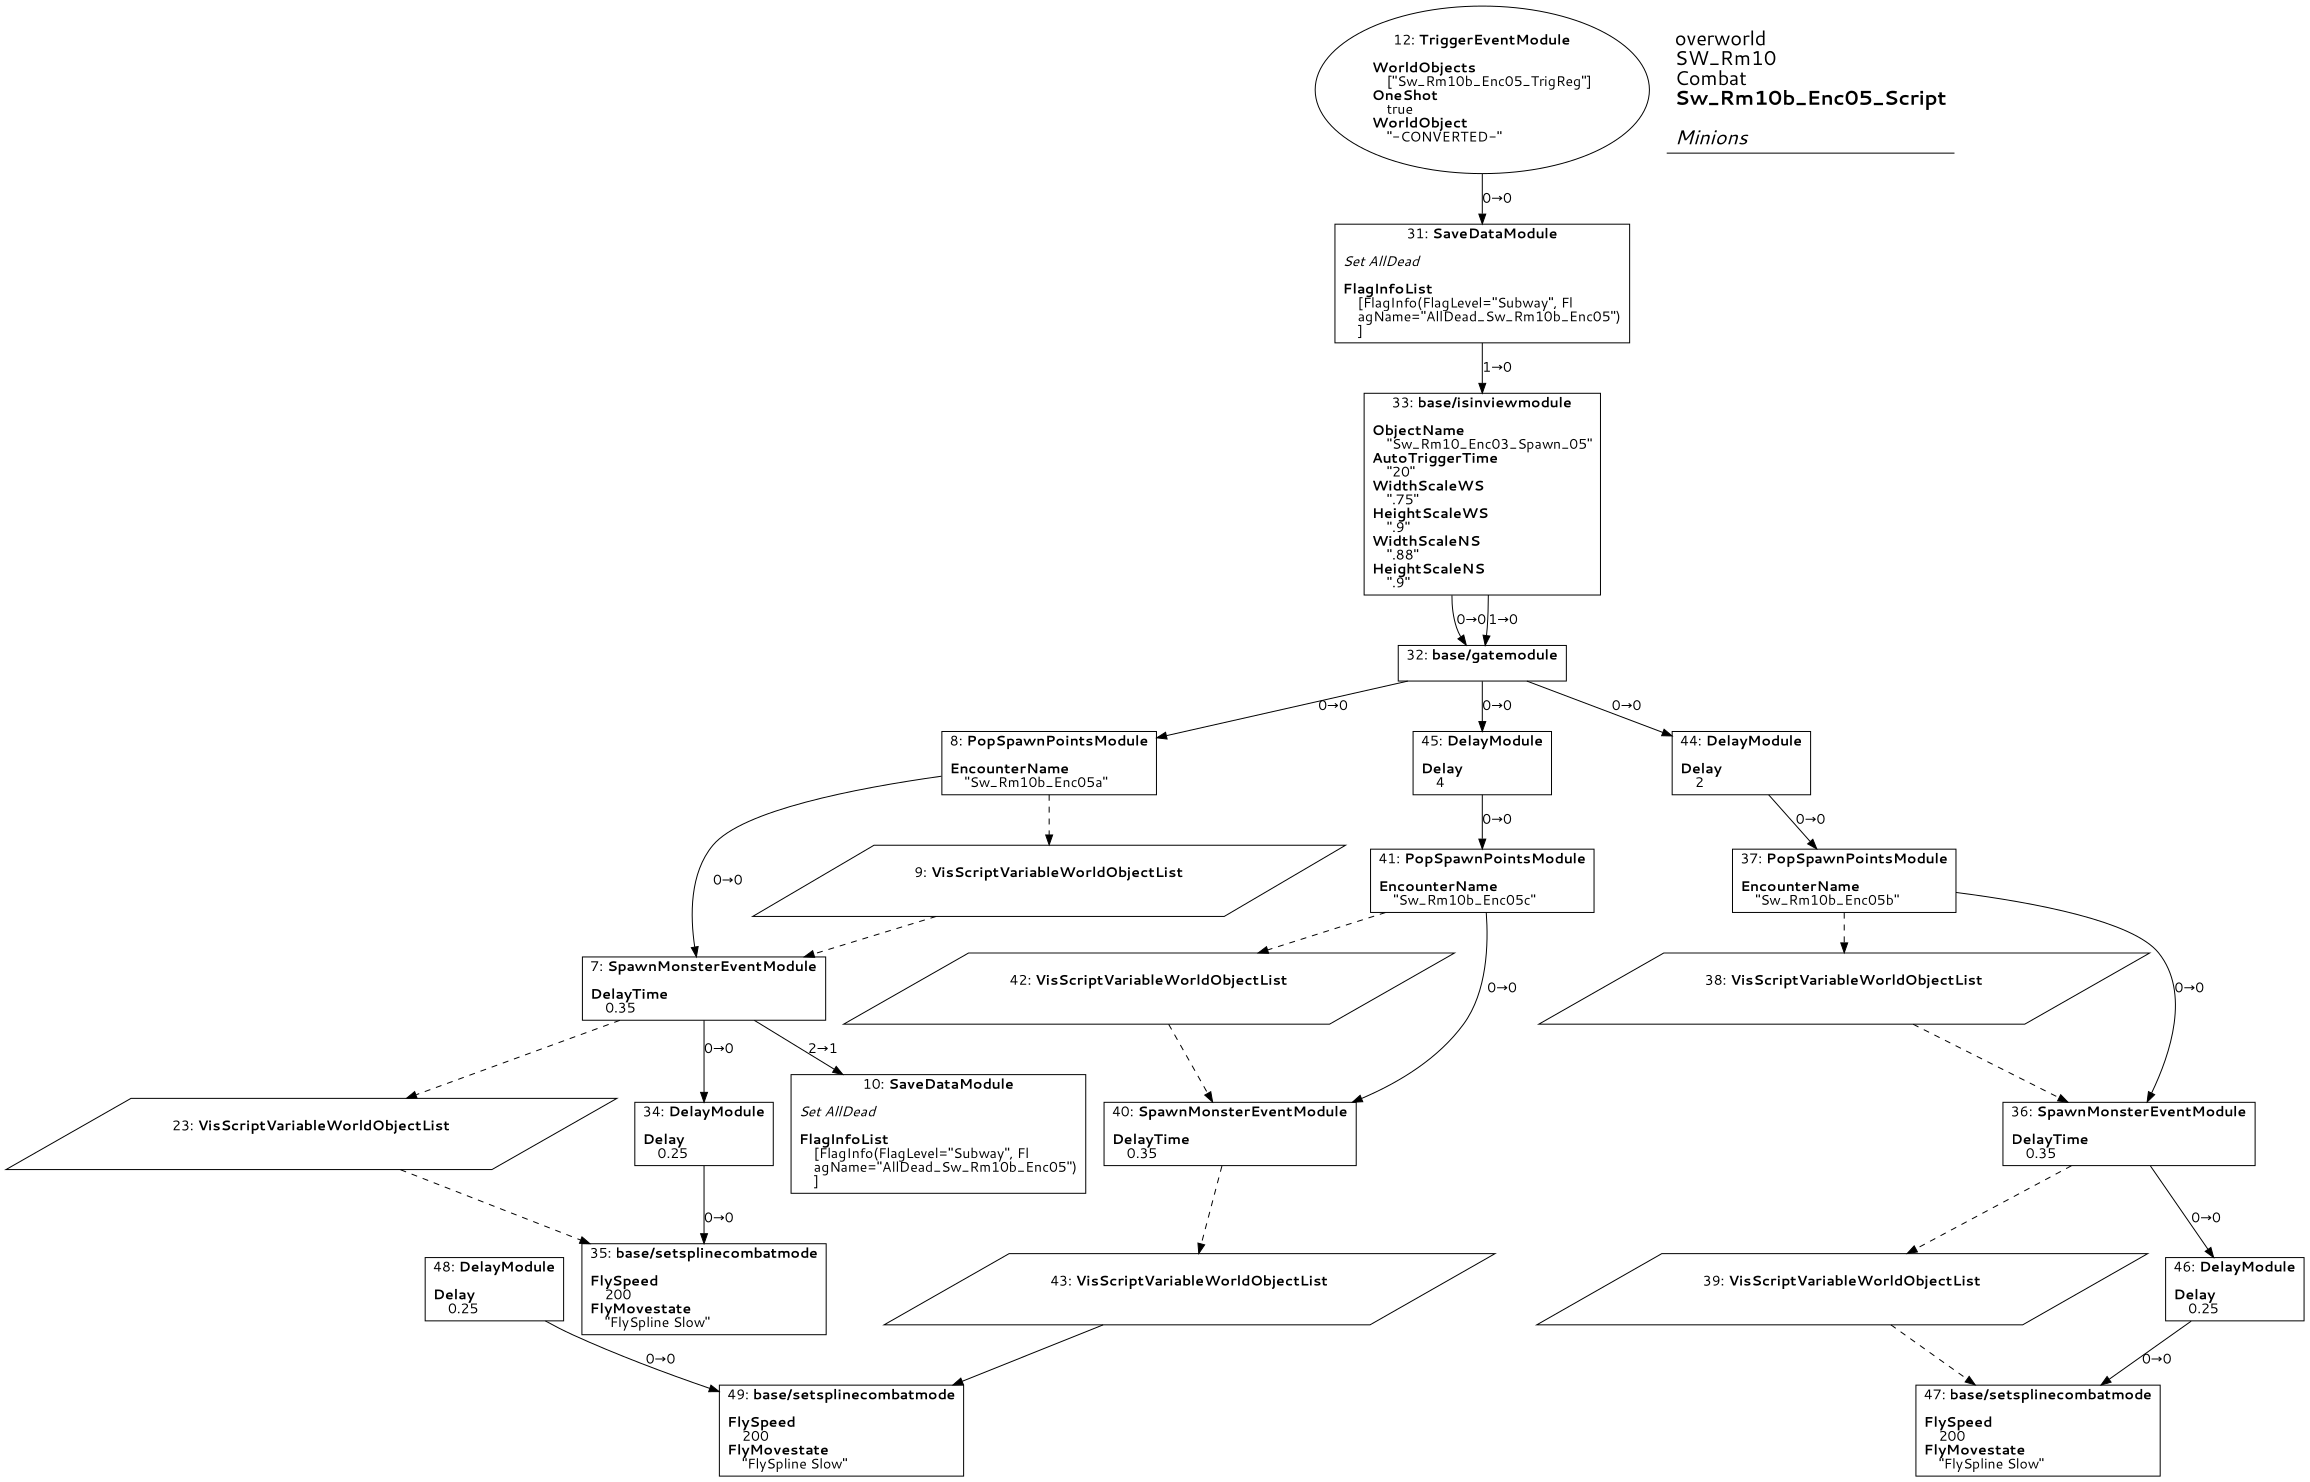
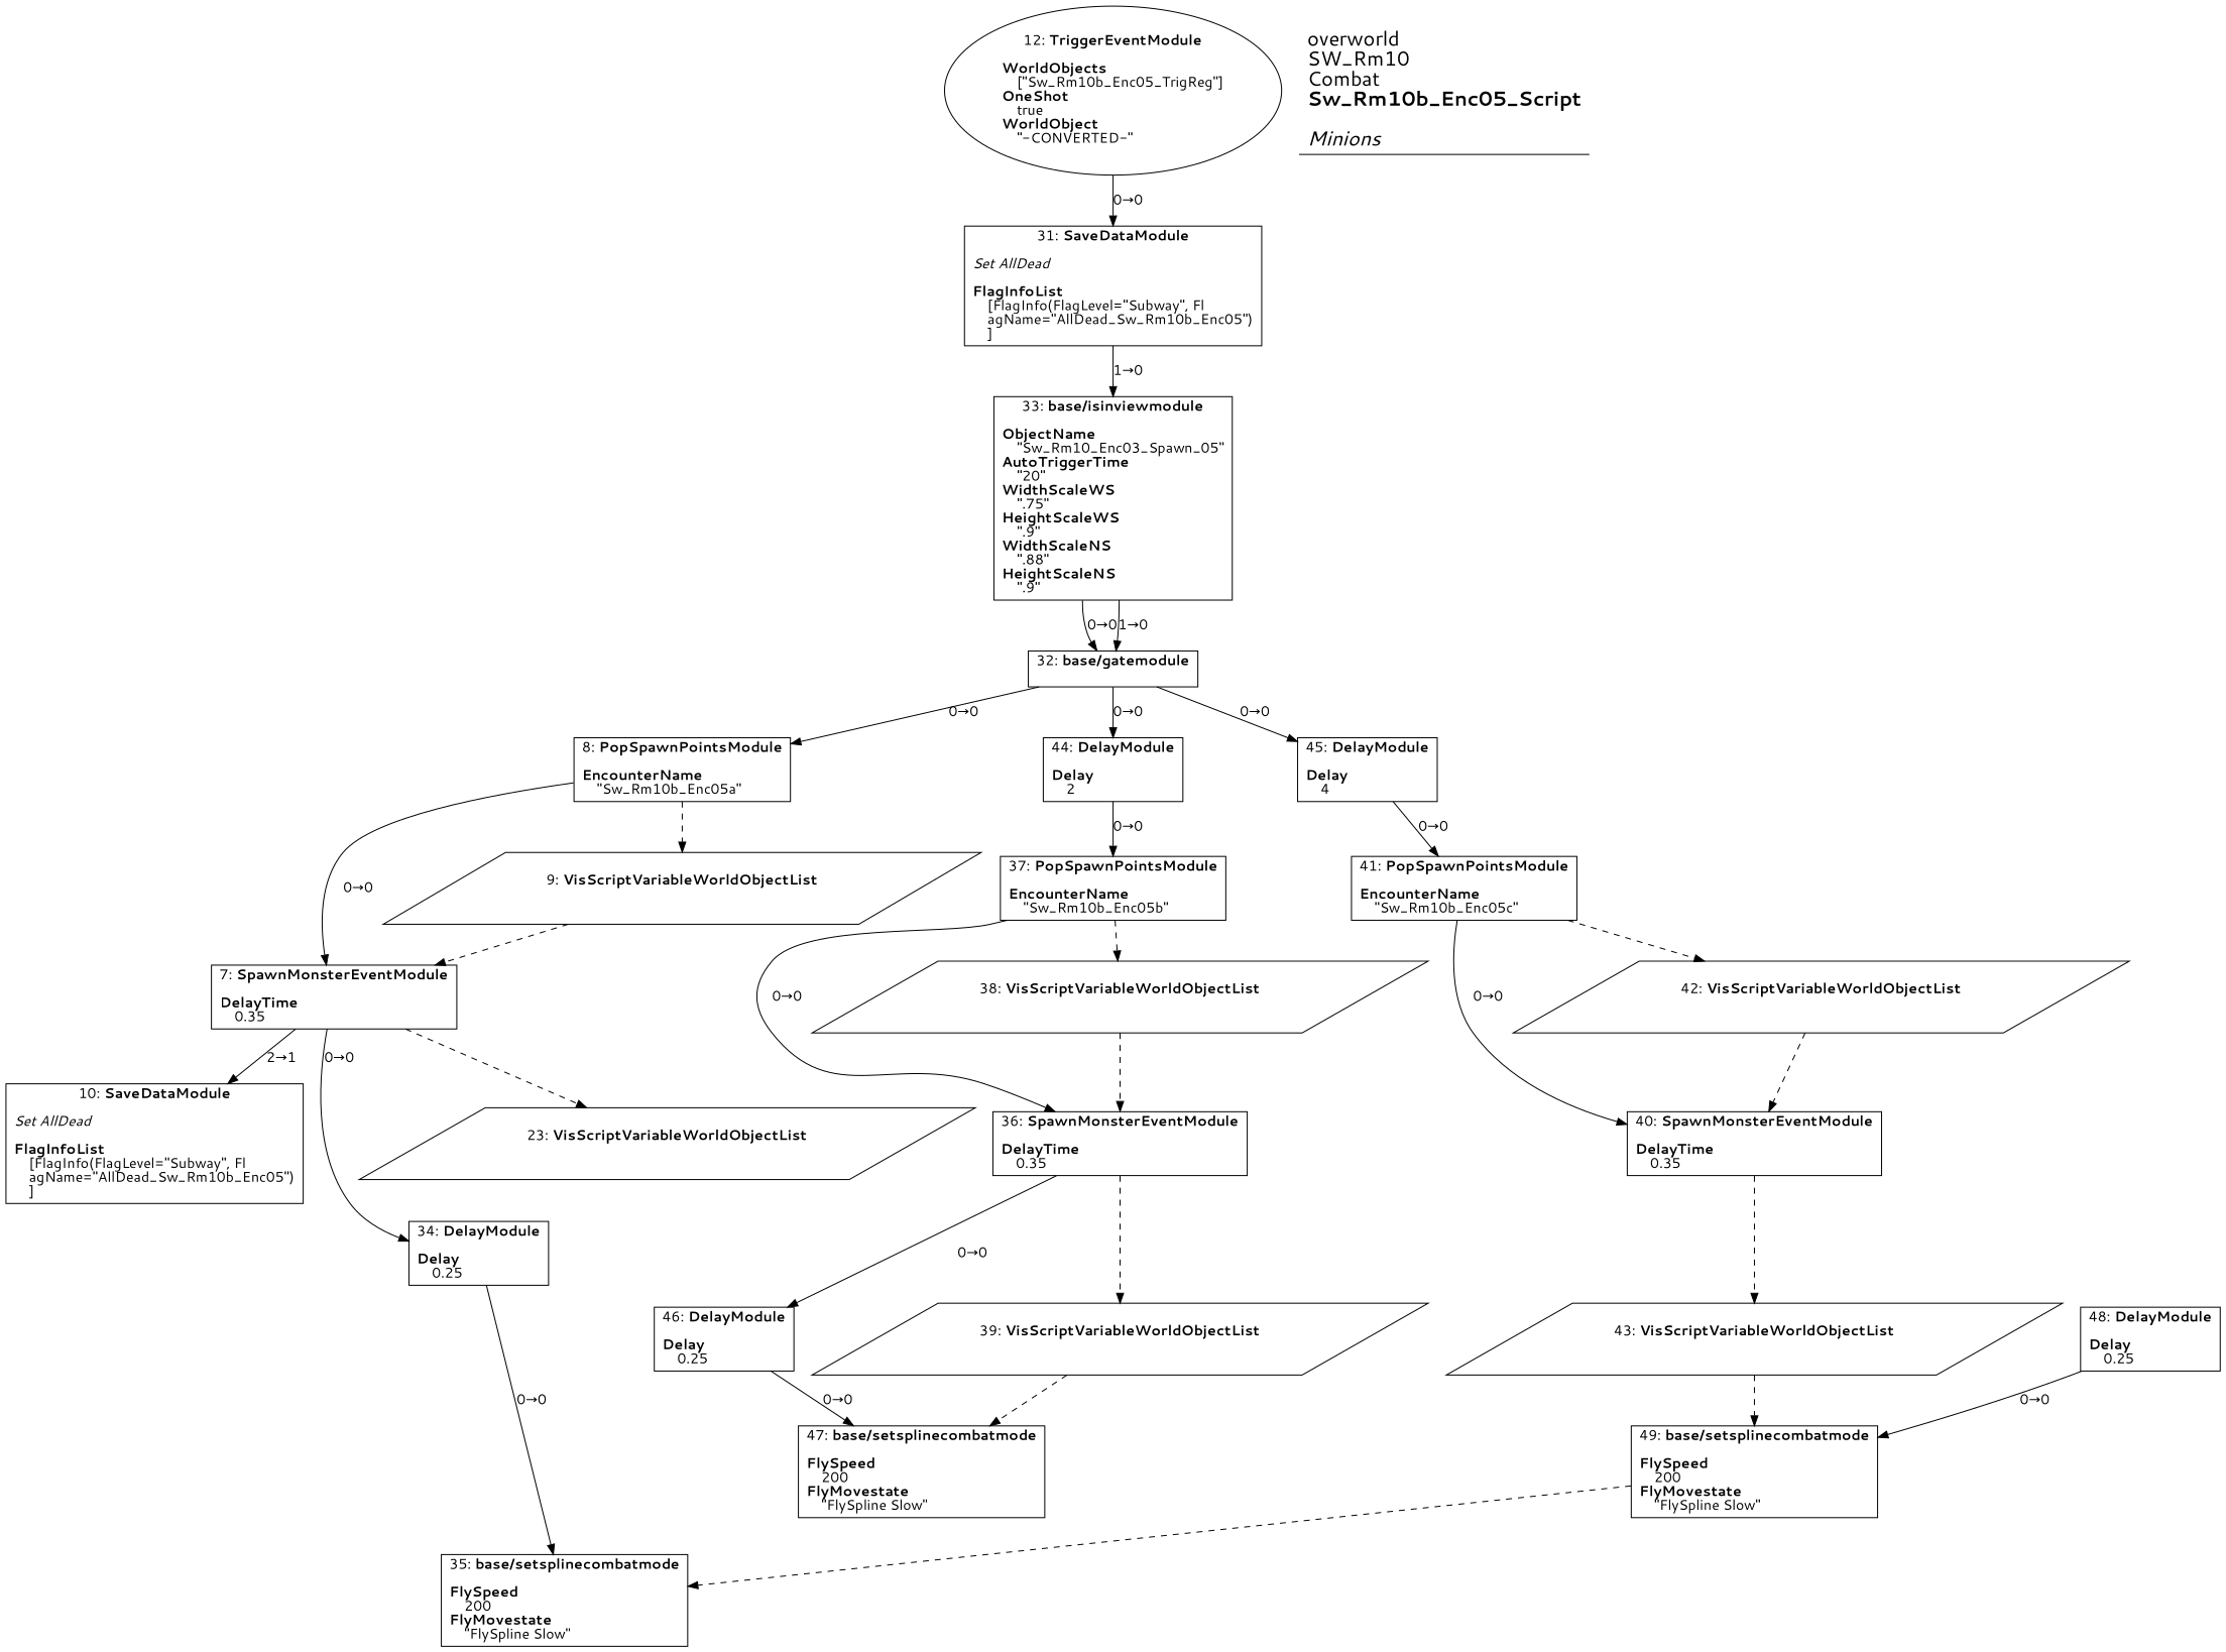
  digraph {
    fontname="Segoe UI"
    splines=spline
    node [fontname="Segoe UI" shape=box]
    edge [fontname="Segoe UI"]
    n1 [label=<7: <b>SpawnMonsterEventModule</b><br/><br/><b>DelayTime</b><br align="left"/>    0.35<br align="left"/>>]
    n2 [label=<10: <b>SaveDataModule</b><br/><br/><i>Set AllDead<br align="left"/></i><br align="left"/><b>FlagInfoList</b><br align="left"/>    [FlagInfo(FlagLevel=&quot;Subway&quot;, Fl<br align="left"/>    agName=&quot;AllDead_Sw_Rm10b_Enc05&quot;)<br align="left"/>    ]<br align="left"/>>]
    n3 [label=<34: <b>DelayModule</b><br/><br/><b>Delay</b><br align="left"/>    0.25<br align="left"/>>]
    n4 [label=<23: <b>VisScriptVariableWorldObjectList</b><br/><br/>> shape=parallelogram]
    n5 [label=<35: <b>base/setsplinecombatmode</b><br/><br/><b>FlySpeed</b><br align="left"/>    200<br align="left"/><b>FlyMovestate</b><br align="left"/>    &quot;FlySpline Slow&quot;<br align="left"/>>]
    n6 [label=<9: <b>VisScriptVariableWorldObjectList</b><br/><br/>> shape=parallelogram]
    n7 [label=<8: <b>PopSpawnPointsModule</b><br/><br/><b>EncounterName</b><br align="left"/>    &quot;Sw_Rm10b_Enc05a&quot;<br align="left"/>>]
    n8 [label=<12: <b>TriggerEventModule</b><br/><br/><b>WorldObjects</b><br align="left"/>    [&quot;Sw_Rm10b_Enc05_TrigReg&quot;]<br align="left"/><b>OneShot</b><br align="left"/>    true<br align="left"/><b>WorldObject</b><br align="left"/>    &quot;-CONVERTED-&quot;<br align="left"/>> shape=oval]
    n9 [label=<31: <b>SaveDataModule</b><br/><br/><i>Set AllDead<br align="left"/></i><br align="left"/><b>FlagInfoList</b><br align="left"/>    [FlagInfo(FlagLevel=&quot;Subway&quot;, Fl<br align="left"/>    agName=&quot;AllDead_Sw_Rm10b_Enc05&quot;)<br align="left"/>    ]<br align="left"/>>]
    n10 [label=<33: <b>base/isinviewmodule</b><br/><br/><b>ObjectName</b><br align="left"/>    &quot;Sw_Rm10_Enc03_Spawn_05&quot;<br align="left"/><b>AutoTriggerTime</b><br align="left"/>    &quot;20&quot;<br align="left"/><b>WidthScaleWS</b><br align="left"/>    &quot;.75&quot;<br align="left"/><b>HeightScaleWS</b><br align="left"/>    &quot;.9&quot;<br align="left"/><b>WidthScaleNS</b><br align="left"/>    &quot;.88&quot;<br align="left"/><b>HeightScaleNS</b><br align="left"/>    &quot;.9&quot;<br align="left"/>>]
    n11 [label=<32: <b>base/gatemodule</b><br/><br/>>]
    n12 [label=<44: <b>DelayModule</b><br/><br/><b>Delay</b><br align="left"/>    2<br align="left"/>>]
    n13 [label=<45: <b>DelayModule</b><br/><br/><b>Delay</b><br align="left"/>    4<br align="left"/>>]
    n14 [label=<37: <b>PopSpawnPointsModule</b><br/><br/><b>EncounterName</b><br align="left"/>    &quot;Sw_Rm10b_Enc05b&quot;<br align="left"/>>]
    n15 [label=<41: <b>PopSpawnPointsModule</b><br/><br/><b>EncounterName</b><br align="left"/>    &quot;Sw_Rm10b_Enc05c&quot;<br align="left"/>>]
    n16 [label=<36: <b>SpawnMonsterEventModule</b><br/><br/><b>DelayTime</b><br align="left"/>    0.35<br align="left"/>>]
    n17 [label=<38: <b>VisScriptVariableWorldObjectList</b><br/><br/>> shape=parallelogram]
    n18 [label=<40: <b>SpawnMonsterEventModule</b><br/><br/><b>DelayTime</b><br align="left"/>    0.35<br align="left"/>>]
    n19 [label=<42: <b>VisScriptVariableWorldObjectList</b><br/><br/>> shape=parallelogram]
    n20 [label=<46: <b>DelayModule</b><br/><br/><b>Delay</b><br align="left"/>    0.25<br align="left"/>>]
    n21 [label=<39: <b>VisScriptVariableWorldObjectList</b><br/><br/>> shape=parallelogram]
    n22 [label=<47: <b>base/setsplinecombatmode</b><br/><br/><b>FlySpeed</b><br align="left"/>    200<br align="left"/><b>FlyMovestate</b><br align="left"/>    &quot;FlySpline Slow&quot;<br align="left"/>>]
    n23 [label=<43: <b>VisScriptVariableWorldObjectList</b><br/><br/>> shape=parallelogram]
    n24 [label=<48: <b>DelayModule</b><br/><br/><b>Delay</b><br align="left"/>    0.25<br align="left"/>>]
    n25 [label=<49: <b>base/setsplinecombatmode</b><br/><br/><b>FlySpeed</b><br align="left"/>    200<br align="left"/><b>FlyMovestate</b><br align="left"/>    &quot;FlySpline Slow&quot;<br align="left"/>>]
    n26 [label=<<font point-size="20">overworld<br align="left"/>SW_Rm10<br align="left"/>Combat<br align="left"/><b>Sw_Rm10b_Enc05_Script</b><br align="left"/><br/><i>Minions</i><br align="left"/></font>> shape=underline]
    n1 -> n2 [label="2→1"]
    n1 -> n3 [label="0→0"]
    n1 -> n4 [style=dashed]
    n3 -> n5 [label="0→0"]
-   n4 -> n5 [style=dashed]
+   n25 -> n5 [style=dashed]
    n6 -> n1 [style=dashed]
    n7 -> n1 [label="0→0"]
    n7 -> n6 [style=dashed]
    n8 -> n9 [label="0→0"]
    n9 -> n10 [label="1→0"]
    n10 -> n11 [label="0→0"]
    n10 -> n11 [label="1→0"]
    n11 -> n7 [label="0→0"]
    n11 -> n12 [label="0→0"]
    n11 -> n13 [label="0→0"]
    n12 -> n14 [label="0→0"]
    n13 -> n15 [label="0→0"]
    n14 -> n16 [label="0→0"]
    n14 -> n17 [style=dashed]
    n15 -> n18 [label="0→0"]
    n15 -> n19 [style=dashed]
    n16 -> n20 [label="0→0"]
    n16 -> n21 [style=dashed]
    n17 -> n16 [style=dashed]
    n18 -> n23 [style=dashed]
    n19 -> n18 [style=dashed]
    n20 -> n22 [label="0→0"]
    n21 -> n22 [style=dashed]
-   n23 -> n25 [style=solid]
+   n23 -> n25 [style=dashed]
    n24 -> n25 [label="0→0"]
  }
